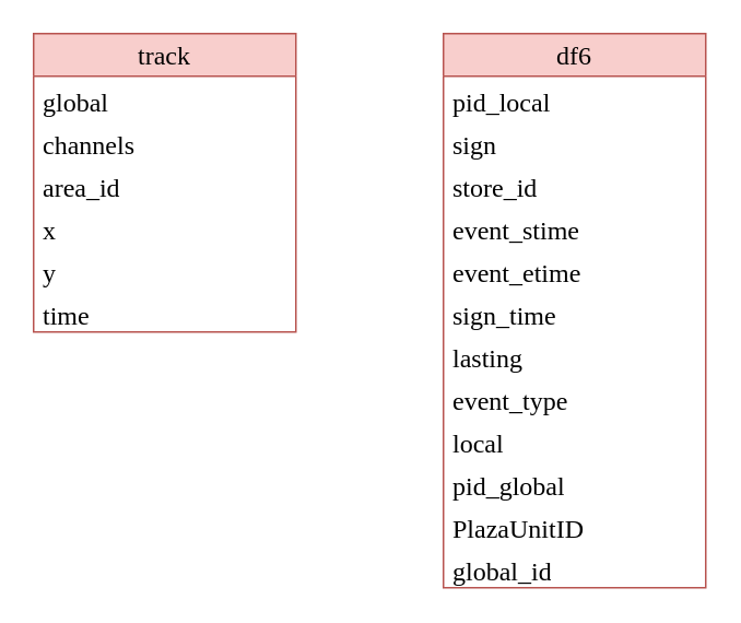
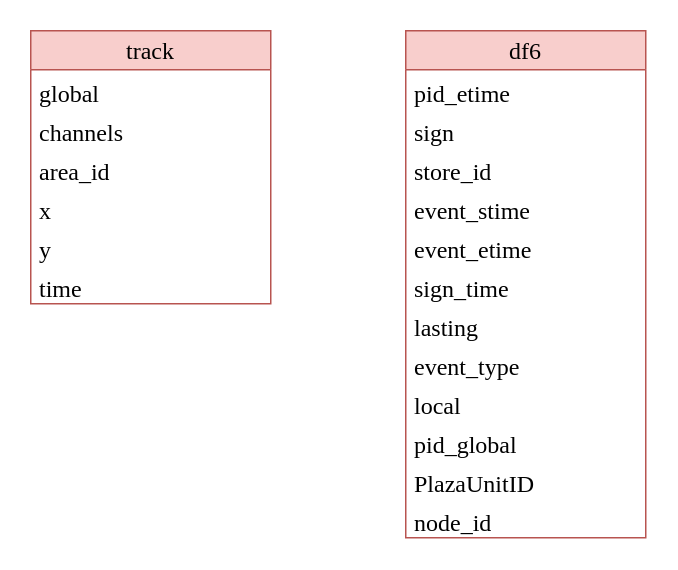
  <mxCell id="0" />
  <mxCell id="1" parent="0" />
  <mxCell id="2" value="track" style="swimlane;fontStyle=0;childLayout=stackLayout;horizontal=1;startSize=26;fillColor=#f8cecc;horizontalStack=0;resizeParent=1;resizeParentMax=0;resizeLast=0;collapsible=1;marginBottom=0;whiteSpace=wrap;html=1;fontFamily=Times New Roman;fontSize=16;strokeColor=#b85450;" vertex="1" parent="1"><mxGeometry x="20" y="20" width="160" height="182" as="geometry" /></mxCell>
  <mxCell id="3" value="global" style="text;strokeColor=none;fillColor=none;align=left;verticalAlign=top;spacingLeft=4;spacingRight=4;overflow=hidden;rotatable=0;points=[[0,0.5],[1,0.5]];portConstraint=eastwest;whiteSpace=wrap;html=1;fontFamily=Times New Roman;fontSize=16;" vertex="1" parent="2"><mxGeometry y="26" width="160" height="26" as="geometry" /></mxCell>
  <mxCell id="4" value="channels" style="text;strokeColor=none;fillColor=none;align=left;verticalAlign=top;spacingLeft=4;spacingRight=4;overflow=hidden;rotatable=0;points=[[0,0.5],[1,0.5]];portConstraint=eastwest;whiteSpace=wrap;html=1;fontFamily=Times New Roman;fontSize=16;" vertex="1" parent="2"><mxGeometry y="52" width="160" height="26" as="geometry" /></mxCell>
  <mxCell id="5" value="area_id" style="text;strokeColor=none;fillColor=none;align=left;verticalAlign=top;spacingLeft=4;spacingRight=4;overflow=hidden;rotatable=0;points=[[0,0.5],[1,0.5]];portConstraint=eastwest;whiteSpace=wrap;html=1;fontFamily=Times New Roman;fontSize=16;" vertex="1" parent="2"><mxGeometry y="78" width="160" height="26" as="geometry" /></mxCell>
  <mxCell id="6" value="x" style="text;strokeColor=none;fillColor=none;align=left;verticalAlign=top;spacingLeft=4;spacingRight=4;overflow=hidden;rotatable=0;points=[[0,0.5],[1,0.5]];portConstraint=eastwest;whiteSpace=wrap;html=1;fontFamily=Times New Roman;fontSize=16;" vertex="1" parent="2"><mxGeometry y="104" width="160" height="26" as="geometry" /></mxCell>
  <mxCell id="7" value="y" style="text;strokeColor=none;fillColor=none;align=left;verticalAlign=top;spacingLeft=4;spacingRight=4;overflow=hidden;rotatable=0;points=[[0,0.5],[1,0.5]];portConstraint=eastwest;whiteSpace=wrap;html=1;fontFamily=Times New Roman;fontSize=16;" vertex="1" parent="2"><mxGeometry y="130" width="160" height="26" as="geometry" /></mxCell>
  <mxCell id="8" value="time" style="text;strokeColor=none;fillColor=none;align=left;verticalAlign=top;spacingLeft=4;spacingRight=4;overflow=hidden;rotatable=0;points=[[0,0.5],[1,0.5]];portConstraint=eastwest;whiteSpace=wrap;html=1;fontFamily=Times New Roman;fontSize=16;" vertex="1" parent="2"><mxGeometry y="156" width="160" height="26" as="geometry" /></mxCell>
  <mxCell id="9" value="df6" style="swimlane;fontStyle=0;childLayout=stackLayout;horizontal=1;startSize=26;fillColor=#f8cecc;horizontalStack=0;resizeParent=1;resizeParentMax=0;resizeLast=0;collapsible=1;marginBottom=0;whiteSpace=wrap;html=1;fontFamily=Times New Roman;fontSize=16;strokeColor=#b85450;" vertex="1" parent="1"><mxGeometry x="270" y="20" width="160" height="338" as="geometry" /></mxCell>
- <mxCell id="10" value="pid_local" style="text;strokeColor=none;fillColor=none;align=left;verticalAlign=top;spacingLeft=4;spacingRight=4;overflow=hidden;rotatable=0;points=[[0,0.5],[1,0.5]];portConstraint=eastwest;whiteSpace=wrap;html=1;fontFamily=Times New Roman;fontSize=16;" vertex="1" parent="9"><mxGeometry y="26" width="160" height="26" as="geometry" /></mxCell>
+ <mxCell id="10" value="pid_etime" style="text;strokeColor=none;fillColor=none;align=left;verticalAlign=top;spacingLeft=4;spacingRight=4;overflow=hidden;rotatable=0;points=[[0,0.5],[1,0.5]];portConstraint=eastwest;whiteSpace=wrap;html=1;fontFamily=Times New Roman;fontSize=16;" vertex="1" parent="9"><mxGeometry y="26" width="160" height="26" as="geometry" /></mxCell>
  <mxCell id="11" value="sign" style="text;strokeColor=none;fillColor=none;align=left;verticalAlign=top;spacingLeft=4;spacingRight=4;overflow=hidden;rotatable=0;points=[[0,0.5],[1,0.5]];portConstraint=eastwest;whiteSpace=wrap;html=1;fontFamily=Times New Roman;fontSize=16;" vertex="1" parent="9"><mxGeometry y="52" width="160" height="26" as="geometry" /></mxCell>
  <mxCell id="12" value="store_id" style="text;strokeColor=none;fillColor=none;align=left;verticalAlign=top;spacingLeft=4;spacingRight=4;overflow=hidden;rotatable=0;points=[[0,0.5],[1,0.5]];portConstraint=eastwest;whiteSpace=wrap;html=1;fontFamily=Times New Roman;fontSize=16;" vertex="1" parent="9"><mxGeometry y="78" width="160" height="26" as="geometry" /></mxCell>
  <mxCell id="13" value="event_stime" style="text;strokeColor=none;fillColor=none;align=left;verticalAlign=top;spacingLeft=4;spacingRight=4;overflow=hidden;rotatable=0;points=[[0,0.5],[1,0.5]];portConstraint=eastwest;whiteSpace=wrap;html=1;fontFamily=Times New Roman;fontSize=16;" vertex="1" parent="9"><mxGeometry y="104" width="160" height="26" as="geometry" /></mxCell>
  <mxCell id="14" value="event_etime" style="text;strokeColor=none;fillColor=none;align=left;verticalAlign=top;spacingLeft=4;spacingRight=4;overflow=hidden;rotatable=0;points=[[0,0.5],[1,0.5]];portConstraint=eastwest;whiteSpace=wrap;html=1;fontFamily=Times New Roman;fontSize=16;" vertex="1" parent="9"><mxGeometry y="130" width="160" height="26" as="geometry" /></mxCell>
  <mxCell id="15" value="sign_time" style="text;strokeColor=none;fillColor=none;align=left;verticalAlign=top;spacingLeft=4;spacingRight=4;overflow=hidden;rotatable=0;points=[[0,0.5],[1,0.5]];portConstraint=eastwest;whiteSpace=wrap;html=1;fontFamily=Times New Roman;fontSize=16;" vertex="1" parent="9"><mxGeometry y="156" width="160" height="26" as="geometry" /></mxCell>
  <mxCell id="16" value="lasting" style="text;strokeColor=none;fillColor=none;align=left;verticalAlign=top;spacingLeft=4;spacingRight=4;overflow=hidden;rotatable=0;points=[[0,0.5],[1,0.5]];portConstraint=eastwest;whiteSpace=wrap;html=1;fontFamily=Times New Roman;fontSize=16;" vertex="1" parent="9"><mxGeometry y="182" width="160" height="26" as="geometry" /></mxCell>
  <mxCell id="17" value="event_type" style="text;strokeColor=none;fillColor=none;align=left;verticalAlign=top;spacingLeft=4;spacingRight=4;overflow=hidden;rotatable=0;points=[[0,0.5],[1,0.5]];portConstraint=eastwest;whiteSpace=wrap;html=1;fontFamily=Times New Roman;fontSize=16;" vertex="1" parent="9"><mxGeometry y="208" width="160" height="26" as="geometry" /></mxCell>
  <mxCell id="18" value="local" style="text;strokeColor=none;fillColor=none;align=left;verticalAlign=top;spacingLeft=4;spacingRight=4;overflow=hidden;rotatable=0;points=[[0,0.5],[1,0.5]];portConstraint=eastwest;whiteSpace=wrap;html=1;fontFamily=Times New Roman;fontSize=16;" vertex="1" parent="9"><mxGeometry y="234" width="160" height="26" as="geometry" /></mxCell>
  <mxCell id="19" value="pid_global" style="text;strokeColor=none;fillColor=none;align=left;verticalAlign=top;spacingLeft=4;spacingRight=4;overflow=hidden;rotatable=0;points=[[0,0.5],[1,0.5]];portConstraint=eastwest;whiteSpace=wrap;html=1;fontFamily=Times New Roman;fontSize=16;" vertex="1" parent="9"><mxGeometry y="260" width="160" height="26" as="geometry" /></mxCell>
  <mxCell id="20" value="PlazaUnitID" style="text;strokeColor=none;fillColor=none;align=left;verticalAlign=top;spacingLeft=4;spacingRight=4;overflow=hidden;rotatable=0;points=[[0,0.5],[1,0.5]];portConstraint=eastwest;whiteSpace=wrap;html=1;fontFamily=Times New Roman;fontSize=16;" vertex="1" parent="9"><mxGeometry y="286" width="160" height="26" as="geometry" /></mxCell>
- <mxCell id="21" value="global_id" style="text;strokeColor=none;fillColor=none;align=left;verticalAlign=top;spacingLeft=4;spacingRight=4;overflow=hidden;rotatable=0;points=[[0,0.5],[1,0.5]];portConstraint=eastwest;whiteSpace=wrap;html=1;fontFamily=Times New Roman;fontSize=16;" vertex="1" parent="9"><mxGeometry y="312" width="160" height="26" as="geometry" /></mxCell>
+ <mxCell id="21" value="node_id" style="text;strokeColor=none;fillColor=none;align=left;verticalAlign=top;spacingLeft=4;spacingRight=4;overflow=hidden;rotatable=0;points=[[0,0.5],[1,0.5]];portConstraint=eastwest;whiteSpace=wrap;html=1;fontFamily=Times New Roman;fontSize=16;" vertex="1" parent="9"><mxGeometry y="312" width="160" height="26" as="geometry" /></mxCell>
